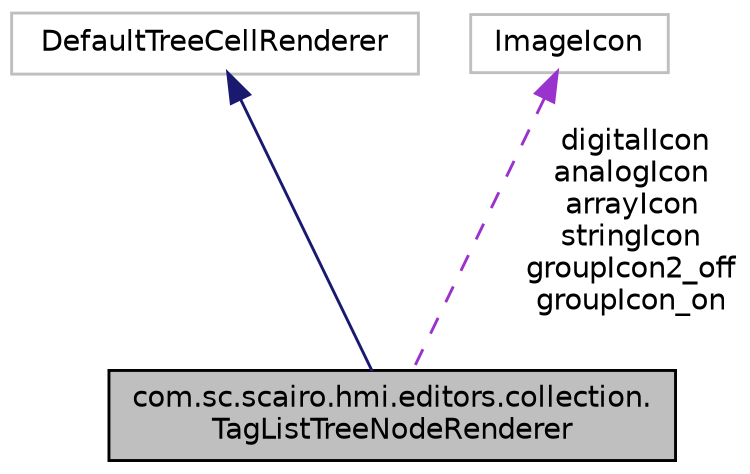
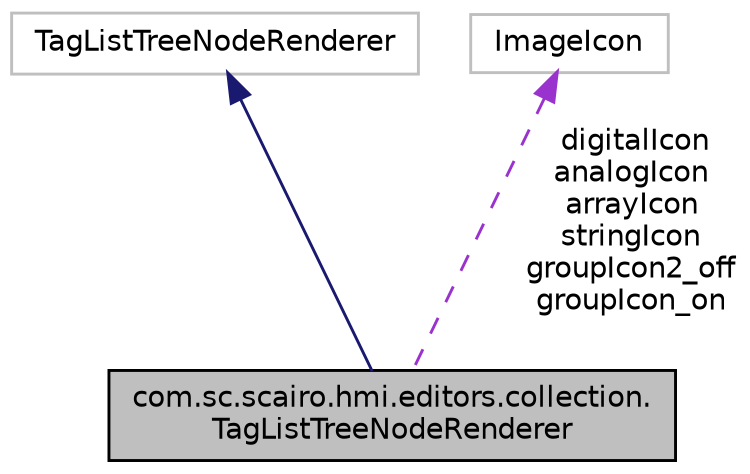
  digraph {
    node [color=grey75 fillcolor=white fontname=Helvetica fontsize=10 shape=record style=filled]
    edge [dir=back fontname=Helvetica fontsize=10 labelfontname=Helvetica labelfontsize=10]
    n1 [color=black fillcolor=grey75 fontcolor=black height=0.2 label="com.sc.scairo.hmi.editors.collection.\lTagListTreeNodeRenderer" width=0.4]
-   n2 [height=0.2 label=DefaultTreeCellRenderer width=0.4]
+   n2 [height=0.2 label=TagListTreeNodeRenderer width=0.4]
    n3 [height=0.2 label=ImageIcon width=0.4]
    n2 -> n1 [color=midnightblue style=solid]
    n3 -> n1 [color=darkorchid3 label=" digitalIcon\nanalogIcon\narrayIcon\nstringIcon\ngroupIcon2_off\ngroupIcon_on" style=dashed]
  }
